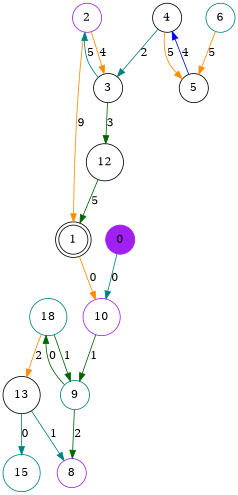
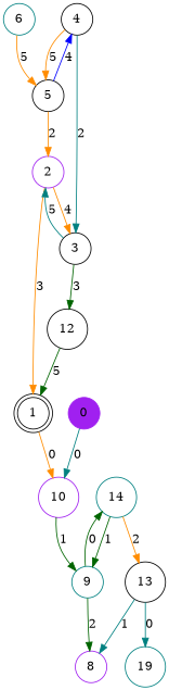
  digraph {
    node [color=black shape=circle]
    edge [color=darkorange]
    n1 [color=purple label=8]
    n2 [label=13]
-   n3 [color=teal label=15]
+   n3 [color=teal label=19]
    n4 [color=teal label=6]
    n5 [label=5]
    n6 [color=purple label=2]
    n7 [label=4]
    n8 [label=1 shape=doublecircle]
    n9 [label=3]
    n10 [color=purple label=10]
    n11 [label=12]
    n12 [color=teal label=9]
-   n13 [color=teal label=18]
+   n13 [color=teal label=14]
    n14 [color=purple label=0 style=filled]
    n2 -> n1 [color=teal label=1]
    n2 -> n3 [color=teal label=0]
    n4 -> n5 [label=5]
+   n5 -> n6 [label=2]
    n5 -> n7 [color=blue label=4]
-   n6 -> n8 [label=9]
+   n6 -> n8 [label=3]
    n6 -> n9 [label=4]
    n7 -> n5 [label=5]
    n7 -> n9 [color=teal label=2]
    n8 -> n10 [label=0]
    n9 -> n6 [color=teal label=5]
    n9 -> n11 [color=darkgreen label=3]
    n10 -> n12 [color=darkgreen label=1]
    n11 -> n8 [color=darkgreen label=5]
    n12 -> n1 [color=darkgreen label=2]
    n12 -> n13 [color=darkgreen label=0]
    n13 -> n2 [label=2]
    n13 -> n12 [color=darkgreen label=1]
    n14 -> n10 [color=teal label=0]
  }
